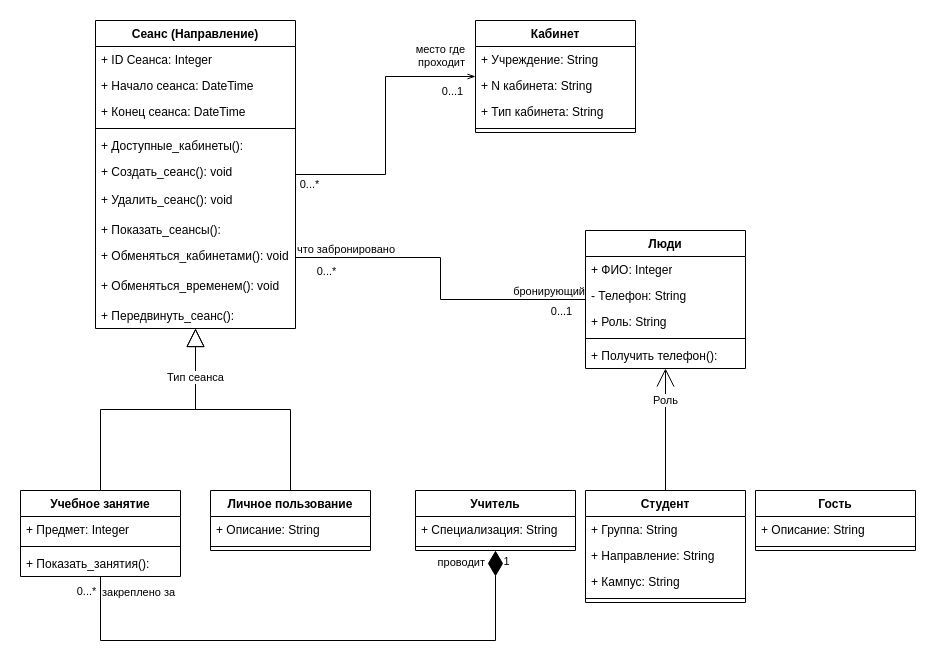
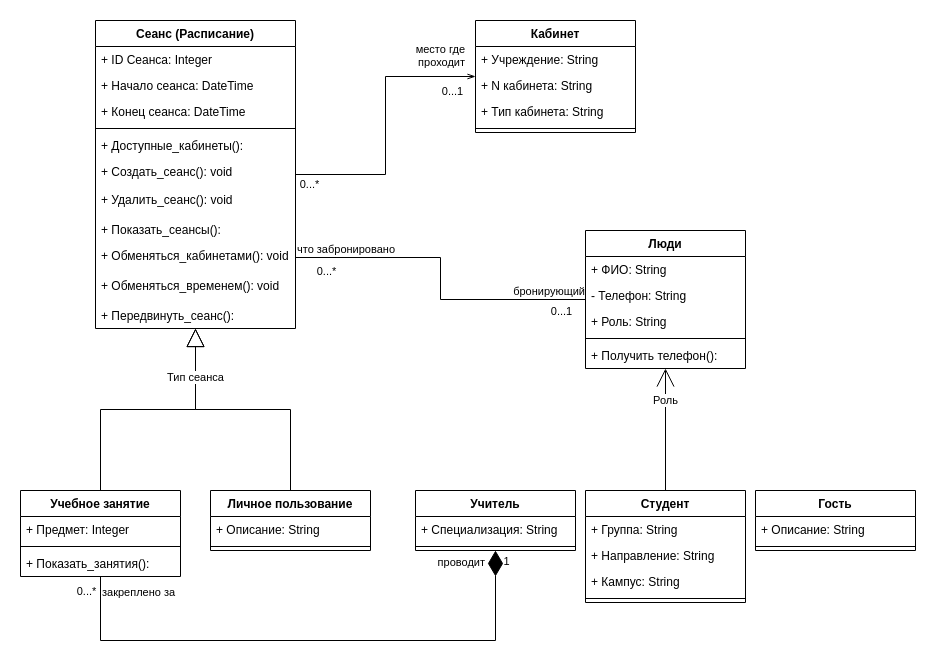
  <mxCell id="0" />
  <mxCell id="1" parent="0" />
  <mxCell id="2" value="" style="endArrow=block;endSize=16;endFill=0;html=1;rounded=0;exitX=0.5;exitY=0;exitDx=0;exitDy=0;edgeStyle=orthogonalEdgeStyle;" edge="1" parent="1" source="31" target="3"><mxGeometry width="160" relative="1" as="geometry"><mxPoint x="254" y="320" as="sourcePoint" /><mxPoint x="245" y="250" as="targetPoint" /></mxGeometry></mxCell>
- <mxCell id="3" value="Сеанс (Направление)" style="swimlane;fontStyle=1;align=center;verticalAlign=top;childLayout=stackLayout;horizontal=1;startSize=26;horizontalStack=0;resizeParent=1;resizeParentMax=0;resizeLast=0;collapsible=1;marginBottom=0;whiteSpace=wrap;html=1;" vertex="1" parent="1"><mxGeometry x="95" y="20" width="200" height="308" as="geometry" /></mxCell>
+ <mxCell id="3" value="Сеанс (Расписание)" style="swimlane;fontStyle=1;align=center;verticalAlign=top;childLayout=stackLayout;horizontal=1;startSize=26;horizontalStack=0;resizeParent=1;resizeParentMax=0;resizeLast=0;collapsible=1;marginBottom=0;whiteSpace=wrap;html=1;" vertex="1" parent="1"><mxGeometry x="95" y="20" width="200" height="308" as="geometry" /></mxCell>
  <mxCell id="4" value="+ ID Сеанса: Integer" style="text;strokeColor=none;fillColor=none;align=left;verticalAlign=top;spacingLeft=4;spacingRight=4;overflow=hidden;rotatable=0;points=[[0,0.5],[1,0.5]];portConstraint=eastwest;whiteSpace=wrap;html=1;" vertex="1" parent="3"><mxGeometry y="26" width="200" height="26" as="geometry" /></mxCell>
  <mxCell id="5" value="+ Начало сеанса: DateTime" style="text;strokeColor=none;fillColor=none;align=left;verticalAlign=top;spacingLeft=4;spacingRight=4;overflow=hidden;rotatable=0;points=[[0,0.5],[1,0.5]];portConstraint=eastwest;whiteSpace=wrap;html=1;" vertex="1" parent="3"><mxGeometry y="52" width="200" height="26" as="geometry" /></mxCell>
  <mxCell id="6" value="+ Конец сеанса: DateTime" style="text;strokeColor=none;fillColor=none;align=left;verticalAlign=top;spacingLeft=4;spacingRight=4;overflow=hidden;rotatable=0;points=[[0,0.5],[1,0.5]];portConstraint=eastwest;whiteSpace=wrap;html=1;" vertex="1" parent="3"><mxGeometry y="78" width="200" height="26" as="geometry" /></mxCell>
  <mxCell id="7" value="" style="line;strokeWidth=1;fillColor=none;align=left;verticalAlign=middle;spacingTop=-1;spacingLeft=3;spacingRight=3;rotatable=0;labelPosition=right;points=[];portConstraint=eastwest;strokeColor=inherit;" vertex="1" parent="3"><mxGeometry y="104" width="200" height="8" as="geometry" /></mxCell>
  <mxCell id="8" value="+ Доступные_кабинеты():" style="text;strokeColor=none;fillColor=none;align=left;verticalAlign=top;spacingLeft=4;spacingRight=4;overflow=hidden;rotatable=0;points=[[0,0.5],[1,0.5]];portConstraint=eastwest;whiteSpace=wrap;html=1;" vertex="1" parent="3"><mxGeometry y="112" width="200" height="26" as="geometry" /></mxCell>
  <mxCell id="9" value="+ Создать_сеанс(): void" style="text;strokeColor=none;fillColor=none;align=left;verticalAlign=top;spacingLeft=4;spacingRight=4;overflow=hidden;rotatable=0;points=[[0,0.5],[1,0.5]];portConstraint=eastwest;whiteSpace=wrap;html=1;" vertex="1" parent="3"><mxGeometry y="138" width="200" height="28" as="geometry" /></mxCell>
  <mxCell id="10" value="+ Удалить&lt;span style=&quot;background-color: initial;&quot;&gt;_сеанс(): void&lt;/span&gt;" style="text;strokeColor=none;fillColor=none;align=left;verticalAlign=top;spacingLeft=4;spacingRight=4;overflow=hidden;rotatable=0;points=[[0,0.5],[1,0.5]];portConstraint=eastwest;whiteSpace=wrap;html=1;" vertex="1" parent="3"><mxGeometry y="166" width="200" height="30" as="geometry" /></mxCell>
  <mxCell id="11" value="+ Показать_сеансы():" style="text;strokeColor=none;fillColor=none;align=left;verticalAlign=top;spacingLeft=4;spacingRight=4;overflow=hidden;rotatable=0;points=[[0,0.5],[1,0.5]];portConstraint=eastwest;whiteSpace=wrap;html=1;" vertex="1" parent="3"><mxGeometry y="196" width="200" height="26" as="geometry" /></mxCell>
  <mxCell id="12" value="+ Обменяться_кабинетами(): void" style="text;strokeColor=none;fillColor=none;align=left;verticalAlign=top;spacingLeft=4;spacingRight=4;overflow=hidden;rotatable=0;points=[[0,0.5],[1,0.5]];portConstraint=eastwest;whiteSpace=wrap;html=1;" vertex="1" parent="3"><mxGeometry y="222" width="200" height="30" as="geometry" /></mxCell>
  <mxCell id="13" value="+ Обменяться_временем(): void" style="text;strokeColor=none;fillColor=none;align=left;verticalAlign=top;spacingLeft=4;spacingRight=4;overflow=hidden;rotatable=0;points=[[0,0.5],[1,0.5]];portConstraint=eastwest;whiteSpace=wrap;html=1;" vertex="1" parent="3"><mxGeometry y="252" width="200" height="30" as="geometry" /></mxCell>
  <mxCell id="14" value="+ Передвинуть_сеанс():" style="text;strokeColor=none;fillColor=none;align=left;verticalAlign=top;spacingLeft=4;spacingRight=4;overflow=hidden;rotatable=0;points=[[0,0.5],[1,0.5]];portConstraint=eastwest;whiteSpace=wrap;html=1;" vertex="1" parent="3"><mxGeometry y="282" width="200" height="26" as="geometry" /></mxCell>
  <mxCell id="15" value="Кабинет" style="swimlane;fontStyle=1;align=center;verticalAlign=top;childLayout=stackLayout;horizontal=1;startSize=26;horizontalStack=0;resizeParent=1;resizeParentMax=0;resizeLast=0;collapsible=1;marginBottom=0;whiteSpace=wrap;html=1;" vertex="1" parent="1"><mxGeometry x="475" y="20" width="160" height="112" as="geometry" /></mxCell>
  <mxCell id="16" value="+ Учреждение: String" style="text;strokeColor=none;fillColor=none;align=left;verticalAlign=top;spacingLeft=4;spacingRight=4;overflow=hidden;rotatable=0;points=[[0,0.5],[1,0.5]];portConstraint=eastwest;whiteSpace=wrap;html=1;" vertex="1" parent="15"><mxGeometry y="26" width="160" height="26" as="geometry" /></mxCell>
  <mxCell id="17" value="+ N кабинета: String" style="text;strokeColor=none;fillColor=none;align=left;verticalAlign=top;spacingLeft=4;spacingRight=4;overflow=hidden;rotatable=0;points=[[0,0.5],[1,0.5]];portConstraint=eastwest;whiteSpace=wrap;html=1;" vertex="1" parent="15"><mxGeometry y="52" width="160" height="26" as="geometry" /></mxCell>
  <mxCell id="18" value="+ Тип кабинета: String" style="text;strokeColor=none;fillColor=none;align=left;verticalAlign=top;spacingLeft=4;spacingRight=4;overflow=hidden;rotatable=0;points=[[0,0.5],[1,0.5]];portConstraint=eastwest;whiteSpace=wrap;html=1;" vertex="1" parent="15"><mxGeometry y="78" width="160" height="26" as="geometry" /></mxCell>
  <mxCell id="19" value="" style="line;strokeWidth=1;fillColor=none;align=left;verticalAlign=middle;spacingTop=-1;spacingLeft=3;spacingRight=3;rotatable=0;labelPosition=right;points=[];portConstraint=eastwest;strokeColor=inherit;" vertex="1" parent="15"><mxGeometry y="104" width="160" height="8" as="geometry" /></mxCell>
  <mxCell id="20" value="Люди" style="swimlane;fontStyle=1;align=center;verticalAlign=top;childLayout=stackLayout;horizontal=1;startSize=26;horizontalStack=0;resizeParent=1;resizeParentMax=0;resizeLast=0;collapsible=1;marginBottom=0;whiteSpace=wrap;html=1;" vertex="1" parent="1"><mxGeometry x="585" y="230" width="160" height="138" as="geometry" /></mxCell>
- <mxCell id="21" value="+ ФИО: Integer" style="text;strokeColor=none;fillColor=none;align=left;verticalAlign=top;spacingLeft=4;spacingRight=4;overflow=hidden;rotatable=0;points=[[0,0.5],[1,0.5]];portConstraint=eastwest;whiteSpace=wrap;html=1;" vertex="1" parent="20"><mxGeometry y="26" width="160" height="26" as="geometry" /></mxCell>
+ <mxCell id="21" value="+ ФИО: String" style="text;strokeColor=none;fillColor=none;align=left;verticalAlign=top;spacingLeft=4;spacingRight=4;overflow=hidden;rotatable=0;points=[[0,0.5],[1,0.5]];portConstraint=eastwest;whiteSpace=wrap;html=1;" vertex="1" parent="20"><mxGeometry y="26" width="160" height="26" as="geometry" /></mxCell>
  <mxCell id="22" value="- Телефон: String&lt;span style=&quot;white-space: pre;&quot;&gt;&#09;&lt;/span&gt;" style="text;strokeColor=none;fillColor=none;align=left;verticalAlign=top;spacingLeft=4;spacingRight=4;overflow=hidden;rotatable=0;points=[[0,0.5],[1,0.5]];portConstraint=eastwest;whiteSpace=wrap;html=1;" vertex="1" parent="20"><mxGeometry y="52" width="160" height="26" as="geometry" /></mxCell>
  <mxCell id="23" value="+ Роль: String" style="text;strokeColor=none;fillColor=none;align=left;verticalAlign=top;spacingLeft=4;spacingRight=4;overflow=hidden;rotatable=0;points=[[0,0.5],[1,0.5]];portConstraint=eastwest;whiteSpace=wrap;html=1;" vertex="1" parent="20"><mxGeometry y="78" width="160" height="26" as="geometry" /></mxCell>
  <mxCell id="24" value="" style="line;strokeWidth=1;fillColor=none;align=left;verticalAlign=middle;spacingTop=-1;spacingLeft=3;spacingRight=3;rotatable=0;labelPosition=right;points=[];portConstraint=eastwest;strokeColor=inherit;" vertex="1" parent="20"><mxGeometry y="104" width="160" height="8" as="geometry" /></mxCell>
  <mxCell id="25" value="+ Получить телефон():" style="text;strokeColor=none;fillColor=none;align=left;verticalAlign=top;spacingLeft=4;spacingRight=4;overflow=hidden;rotatable=0;points=[[0,0.5],[1,0.5]];portConstraint=eastwest;whiteSpace=wrap;html=1;" vertex="1" parent="20"><mxGeometry y="112" width="160" height="26" as="geometry" /></mxCell>
  <mxCell id="26" value="Тип сеанса" style="endArrow=block;endSize=16;endFill=0;html=1;rounded=0;exitX=0.5;exitY=0;exitDx=0;exitDy=0;edgeStyle=orthogonalEdgeStyle;" edge="1" parent="1" source="27" target="3"><mxGeometry x="0.619" width="160" relative="1" as="geometry"><mxPoint x="145" y="380" as="sourcePoint" /><mxPoint x="195" y="270" as="targetPoint" /><mxPoint as="offset" /></mxGeometry></mxCell>
  <mxCell id="27" value="Учебное занятие" style="swimlane;fontStyle=1;align=center;verticalAlign=top;childLayout=stackLayout;horizontal=1;startSize=26;horizontalStack=0;resizeParent=1;resizeParentMax=0;resizeLast=0;collapsible=1;marginBottom=0;whiteSpace=wrap;html=1;" vertex="1" parent="1"><mxGeometry x="20" y="490" width="160" height="86" as="geometry" /></mxCell>
  <mxCell id="28" value="+ Предмет: Integer" style="text;strokeColor=none;fillColor=none;align=left;verticalAlign=top;spacingLeft=4;spacingRight=4;overflow=hidden;rotatable=0;points=[[0,0.5],[1,0.5]];portConstraint=eastwest;whiteSpace=wrap;html=1;" vertex="1" parent="27"><mxGeometry y="26" width="160" height="26" as="geometry" /></mxCell>
  <mxCell id="29" value="" style="line;strokeWidth=1;fillColor=none;align=left;verticalAlign=middle;spacingTop=-1;spacingLeft=3;spacingRight=3;rotatable=0;labelPosition=right;points=[];portConstraint=eastwest;strokeColor=inherit;" vertex="1" parent="27"><mxGeometry y="52" width="160" height="8" as="geometry" /></mxCell>
  <mxCell id="30" value="+ Показать_занятия():" style="text;strokeColor=none;fillColor=none;align=left;verticalAlign=top;spacingLeft=4;spacingRight=4;overflow=hidden;rotatable=0;points=[[0,0.5],[1,0.5]];portConstraint=eastwest;whiteSpace=wrap;html=1;" vertex="1" parent="27"><mxGeometry y="60" width="160" height="26" as="geometry" /></mxCell>
  <mxCell id="31" value="Личное пользование" style="swimlane;fontStyle=1;align=center;verticalAlign=top;childLayout=stackLayout;horizontal=1;startSize=26;horizontalStack=0;resizeParent=1;resizeParentMax=0;resizeLast=0;collapsible=1;marginBottom=0;whiteSpace=wrap;html=1;" vertex="1" parent="1"><mxGeometry x="210" y="490" width="160" height="60" as="geometry" /></mxCell>
  <mxCell id="32" value="+ Описание: String" style="text;strokeColor=none;fillColor=none;align=left;verticalAlign=top;spacingLeft=4;spacingRight=4;overflow=hidden;rotatable=0;points=[[0,0.5],[1,0.5]];portConstraint=eastwest;whiteSpace=wrap;html=1;" vertex="1" parent="31"><mxGeometry y="26" width="160" height="26" as="geometry" /></mxCell>
  <mxCell id="33" value="" style="line;strokeWidth=1;fillColor=none;align=left;verticalAlign=middle;spacingTop=-1;spacingLeft=3;spacingRight=3;rotatable=0;labelPosition=right;points=[];portConstraint=eastwest;strokeColor=inherit;" vertex="1" parent="31"><mxGeometry y="52" width="160" height="8" as="geometry" /></mxCell>
  <mxCell id="34" value="" style="endArrow=openThin;html=1;edgeStyle=orthogonalEdgeStyle;rounded=0;endFill=0;" edge="1" parent="1" source="3" target="15"><mxGeometry relative="1" as="geometry"><mxPoint x="375" y="200" as="sourcePoint" /><mxPoint x="535" y="200" as="targetPoint" /></mxGeometry></mxCell>
  <mxCell id="35" value="место где&lt;br&gt;&lt;div&gt;проходит&lt;/div&gt;" style="edgeLabel;resizable=0;html=1;align=right;verticalAlign=bottom;" connectable="0" vertex="1" parent="34"><mxGeometry x="1" relative="1" as="geometry"><mxPoint x="-10" y="-6" as="offset" /></mxGeometry></mxCell>
  <mxCell id="36" value="0...*" style="edgeLabel;html=1;align=center;verticalAlign=middle;resizable=0;points=[];" vertex="1" connectable="0" parent="34"><mxGeometry x="-0.452" y="3" relative="1" as="geometry"><mxPoint x="-63" y="12" as="offset" /></mxGeometry></mxCell>
  <mxCell id="37" value="0...1" style="edgeLabel;html=1;align=center;verticalAlign=middle;resizable=0;points=[];" vertex="1" connectable="0" parent="34"><mxGeometry x="0.416" relative="1" as="geometry"><mxPoint x="57" y="14" as="offset" /></mxGeometry></mxCell>
  <mxCell id="38" value="" style="endArrow=none;html=1;edgeStyle=orthogonalEdgeStyle;rounded=0;exitX=1;exitY=0.5;exitDx=0;exitDy=0;" edge="1" parent="1" source="12" target="20"><mxGeometry relative="1" as="geometry"><mxPoint x="295" y="210" as="sourcePoint" /><mxPoint x="475" y="328" as="targetPoint" /></mxGeometry></mxCell>
  <mxCell id="39" value="что забронировано" style="edgeLabel;resizable=0;html=1;align=left;verticalAlign=bottom;" connectable="0" vertex="1" parent="38"><mxGeometry x="-1" relative="1" as="geometry" /></mxCell>
  <mxCell id="40" value="бронирующий" style="edgeLabel;resizable=0;html=1;align=right;verticalAlign=bottom;" connectable="0" vertex="1" parent="38"><mxGeometry x="1" relative="1" as="geometry" /></mxCell>
  <mxCell id="41" value="0...*" style="edgeLabel;html=1;align=center;verticalAlign=middle;resizable=0;points=[];" vertex="1" connectable="0" parent="38"><mxGeometry x="-0.011" y="-1" relative="1" as="geometry"><mxPoint x="-114" y="-6" as="offset" /></mxGeometry></mxCell>
  <mxCell id="42" value="0...1" style="edgeLabel;html=1;align=center;verticalAlign=middle;resizable=0;points=[];" vertex="1" connectable="0" parent="38"><mxGeometry x="0.465" y="-1" relative="1" as="geometry"><mxPoint x="64" y="10" as="offset" /></mxGeometry></mxCell>
  <mxCell id="43" value="Учитель" style="swimlane;fontStyle=1;align=center;verticalAlign=top;childLayout=stackLayout;horizontal=1;startSize=26;horizontalStack=0;resizeParent=1;resizeParentMax=0;resizeLast=0;collapsible=1;marginBottom=0;whiteSpace=wrap;html=1;" vertex="1" parent="1"><mxGeometry x="415" y="490" width="160" height="60" as="geometry" /></mxCell>
  <mxCell id="44" value="+ Специализация: String" style="text;strokeColor=none;fillColor=none;align=left;verticalAlign=top;spacingLeft=4;spacingRight=4;overflow=hidden;rotatable=0;points=[[0,0.5],[1,0.5]];portConstraint=eastwest;whiteSpace=wrap;html=1;" vertex="1" parent="43"><mxGeometry y="26" width="160" height="26" as="geometry" /></mxCell>
  <mxCell id="45" value="" style="line;strokeWidth=1;fillColor=none;align=left;verticalAlign=middle;spacingTop=-1;spacingLeft=3;spacingRight=3;rotatable=0;labelPosition=right;points=[];portConstraint=eastwest;strokeColor=inherit;" vertex="1" parent="43"><mxGeometry y="52" width="160" height="8" as="geometry" /></mxCell>
  <mxCell id="46" value="Студент" style="swimlane;fontStyle=1;align=center;verticalAlign=top;childLayout=stackLayout;horizontal=1;startSize=26;horizontalStack=0;resizeParent=1;resizeParentMax=0;resizeLast=0;collapsible=1;marginBottom=0;whiteSpace=wrap;html=1;" vertex="1" parent="1"><mxGeometry x="585" y="490" width="160" height="112" as="geometry" /></mxCell>
  <mxCell id="47" value="+ Группа: String" style="text;strokeColor=none;fillColor=none;align=left;verticalAlign=top;spacingLeft=4;spacingRight=4;overflow=hidden;rotatable=0;points=[[0,0.5],[1,0.5]];portConstraint=eastwest;whiteSpace=wrap;html=1;" vertex="1" parent="46"><mxGeometry y="26" width="160" height="26" as="geometry" /></mxCell>
  <mxCell id="48" value="+ Направление: String" style="text;strokeColor=none;fillColor=none;align=left;verticalAlign=top;spacingLeft=4;spacingRight=4;overflow=hidden;rotatable=0;points=[[0,0.5],[1,0.5]];portConstraint=eastwest;whiteSpace=wrap;html=1;" vertex="1" parent="46"><mxGeometry y="52" width="160" height="26" as="geometry" /></mxCell>
  <mxCell id="49" value="+ Кампус: String" style="text;strokeColor=none;fillColor=none;align=left;verticalAlign=top;spacingLeft=4;spacingRight=4;overflow=hidden;rotatable=0;points=[[0,0.5],[1,0.5]];portConstraint=eastwest;whiteSpace=wrap;html=1;" vertex="1" parent="46"><mxGeometry y="78" width="160" height="26" as="geometry" /></mxCell>
  <mxCell id="50" value="" style="line;strokeWidth=1;fillColor=none;align=left;verticalAlign=middle;spacingTop=-1;spacingLeft=3;spacingRight=3;rotatable=0;labelPosition=right;points=[];portConstraint=eastwest;strokeColor=inherit;" vertex="1" parent="46"><mxGeometry y="104" width="160" height="8" as="geometry" /></mxCell>
  <mxCell id="51" value="Гость" style="swimlane;fontStyle=1;align=center;verticalAlign=top;childLayout=stackLayout;horizontal=1;startSize=26;horizontalStack=0;resizeParent=1;resizeParentMax=0;resizeLast=0;collapsible=1;marginBottom=0;whiteSpace=wrap;html=1;" vertex="1" parent="1"><mxGeometry x="755" y="490" width="160" height="60" as="geometry" /></mxCell>
  <mxCell id="52" value="+ Описание: String" style="text;strokeColor=none;fillColor=none;align=left;verticalAlign=top;spacingLeft=4;spacingRight=4;overflow=hidden;rotatable=0;points=[[0,0.5],[1,0.5]];portConstraint=eastwest;whiteSpace=wrap;html=1;" vertex="1" parent="51"><mxGeometry y="26" width="160" height="26" as="geometry" /></mxCell>
  <mxCell id="53" value="" style="line;strokeWidth=1;fillColor=none;align=left;verticalAlign=middle;spacingTop=-1;spacingLeft=3;spacingRight=3;rotatable=0;labelPosition=right;points=[];portConstraint=eastwest;strokeColor=inherit;" vertex="1" parent="51"><mxGeometry y="52" width="160" height="8" as="geometry" /></mxCell>
  <mxCell id="54" value="Роль" style="endArrow=open;endSize=16;endFill=0;html=1;rounded=0;edgeStyle=orthogonalEdgeStyle;" edge="1" parent="1" source="46" target="20"><mxGeometry x="0.475" width="160" relative="1" as="geometry"><mxPoint x="691" y="482" as="sourcePoint" /><mxPoint x="841" y="340" as="targetPoint" /><mxPoint as="offset" /></mxGeometry></mxCell>
  <mxCell id="55" value="" style="endArrow=diamondThin;html=1;edgeStyle=orthogonalEdgeStyle;rounded=0;endFill=1;endSize=23;" edge="1" parent="1" source="27" target="43"><mxGeometry relative="1" as="geometry"><mxPoint x="225" y="660" as="sourcePoint" /><mxPoint x="385" y="660" as="targetPoint" /><Array as="points"><mxPoint x="100" y="640" /><mxPoint x="495" y="640" /></Array></mxGeometry></mxCell>
  <mxCell id="56" value="закреплено за" style="edgeLabel;resizable=0;html=1;align=left;verticalAlign=bottom;" connectable="0" vertex="1" parent="55"><mxGeometry x="-1" relative="1" as="geometry"><mxPoint y="24" as="offset" /></mxGeometry></mxCell>
  <mxCell id="57" value="проводит" style="edgeLabel;resizable=0;html=1;align=right;verticalAlign=bottom;" connectable="0" vertex="1" parent="55"><mxGeometry x="1" relative="1" as="geometry"><mxPoint x="-10" y="20" as="offset" /></mxGeometry></mxCell>
  <mxCell id="58" value="0...*" style="edgeLabel;html=1;align=center;verticalAlign=middle;resizable=0;points=[];" vertex="1" connectable="0" parent="55"><mxGeometry x="-0.875" relative="1" as="geometry"><mxPoint x="-15" y="-20" as="offset" /></mxGeometry></mxCell>
  <mxCell id="59" value="1" style="edgeLabel;html=1;align=center;verticalAlign=middle;resizable=0;points=[];" vertex="1" connectable="0" parent="55"><mxGeometry x="0.868" y="-1" relative="1" as="geometry"><mxPoint x="9" y="-26" as="offset" /></mxGeometry></mxCell>
